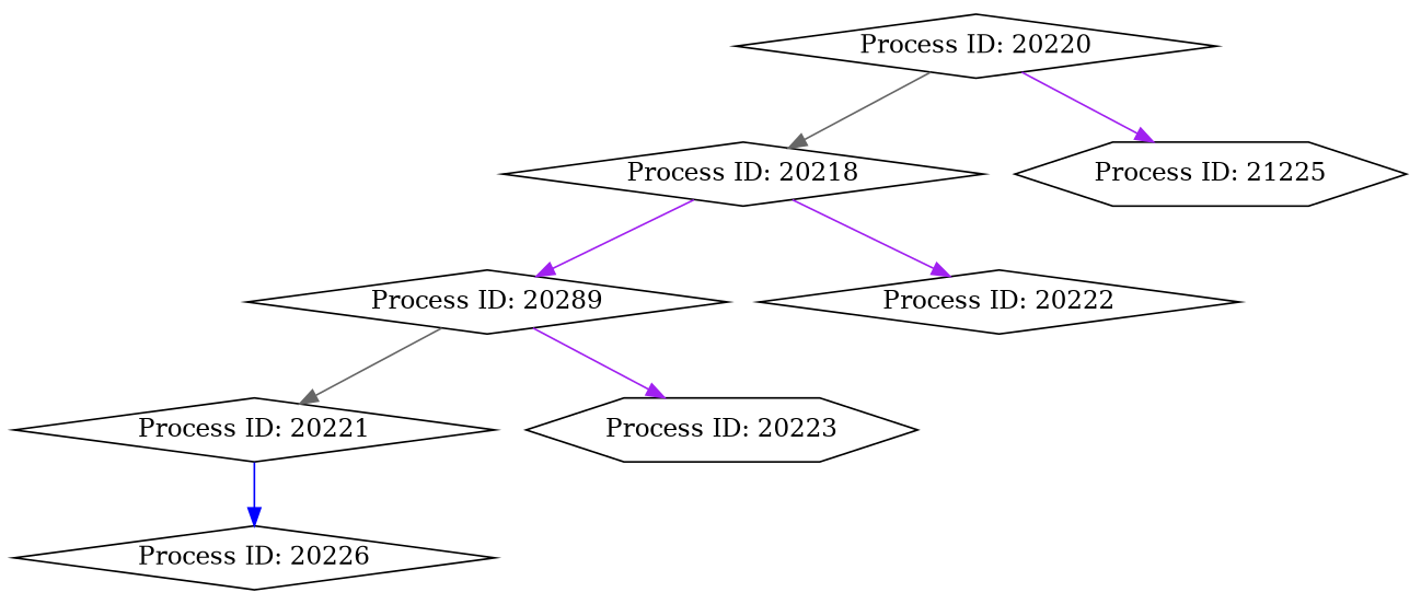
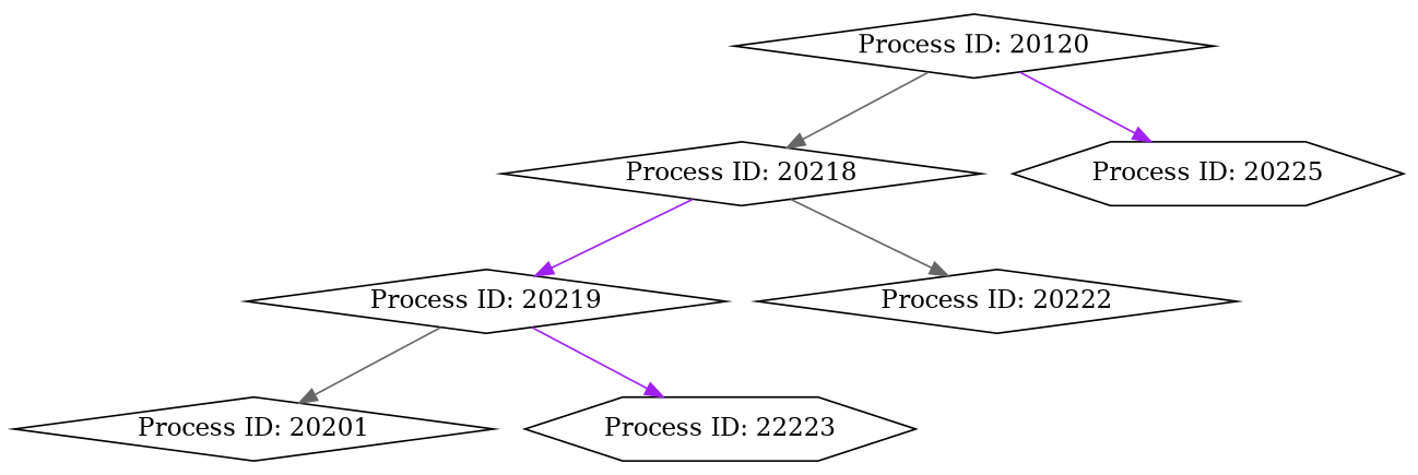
  digraph {
    node [shape=diamond]
    edge [color=purple]
    "Process ID: 20218"
-   "Process ID: 20219" [label="Process ID: 20289"]
+   "Process ID: 20219"
    "Process ID: 20222"
-   "Process ID: 20221"
-   "Process ID: 20223" [shape=hexagon]
-   "Process ID: 20220"
-   "Process ID: 20225" [shape=hexagon label="Process ID: 21225"]
-   "Process ID: 20226"
+   "Process ID: 20221" [label="Process ID: 20201"]
+   "Process ID: 20223" [shape=hexagon label="Process ID: 22223"]
+   "Process ID: 20220" [label="Process ID: 20120"]
+   "Process ID: 20225" [shape=hexagon]
    "Process ID: 20218" -> "Process ID: 20219"
-   "Process ID: 20218" -> "Process ID: 20222"
+   "Process ID: 20218" -> "Process ID: 20222" [color=gray40]
    "Process ID: 20219" -> "Process ID: 20221" [color=gray40]
    "Process ID: 20219" -> "Process ID: 20223"
-   "Process ID: 20221" -> "Process ID: 20226" [color=blue]
    "Process ID: 20220" -> "Process ID: 20218" [color=gray40]
    "Process ID: 20220" -> "Process ID: 20225"
  }
